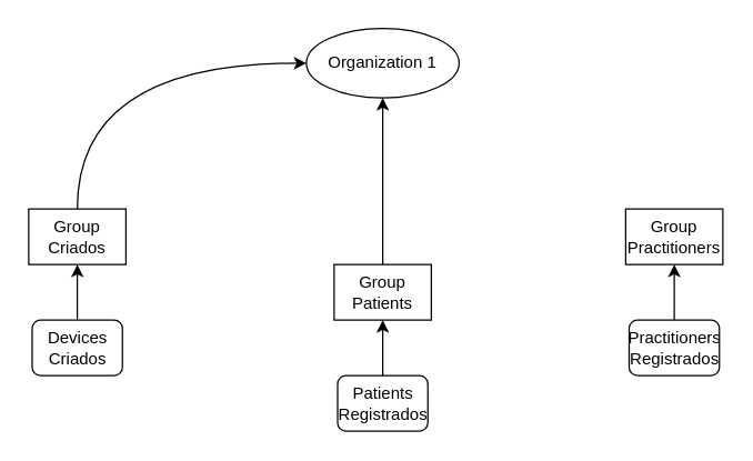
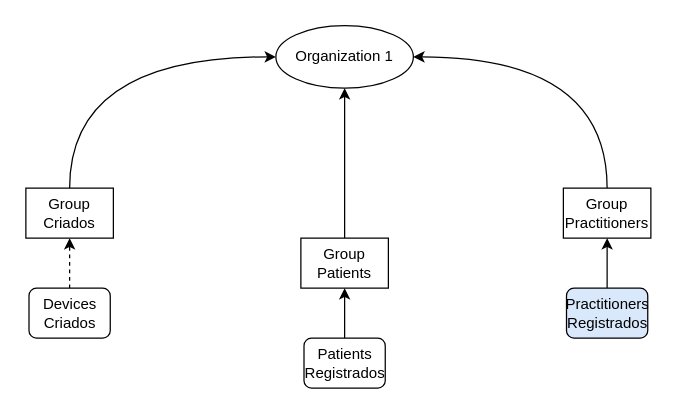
  <mxCell id="0" />
  <mxCell id="1" parent="0" />
  <mxCell id="2" value="Organization 1" style="ellipse;whiteSpace=wrap;html=1;" vertex="1" parent="1"><mxGeometry x="220" y="20" width="110" height="50" as="geometry" /></mxCell>
  <mxCell id="3" style="edgeStyle=orthogonalEdgeStyle;curved=1;html=1;exitX=0.5;exitY=0;exitDx=0;exitDy=0;entryX=0;entryY=0.5;entryDx=0;entryDy=0;" edge="1" parent="1" source="4" target="2"><mxGeometry relative="1" as="geometry" /></mxCell>
  <mxCell id="4" value="Group Criados" style="rounded=0;whiteSpace=wrap;html=1;" vertex="1" parent="1"><mxGeometry x="20" y="150" width="70" height="40" as="geometry" /></mxCell>
  <mxCell id="5" style="edgeStyle=orthogonalEdgeStyle;curved=1;html=1;exitX=0.5;exitY=0;exitDx=0;exitDy=0;entryX=0.5;entryY=1;entryDx=0;entryDy=0;" edge="1" parent="1" source="6" target="2"><mxGeometry relative="1" as="geometry" /></mxCell>
  <mxCell id="6" value="Group Patients" style="rounded=0;whiteSpace=wrap;html=1;" vertex="1" parent="1"><mxGeometry x="240" y="190" width="70" height="40" as="geometry" /></mxCell>
+ <mxCell id="7" style="edgeStyle=orthogonalEdgeStyle;curved=1;html=1;exitX=0.5;exitY=0;exitDx=0;exitDy=0;entryX=1;entryY=0.5;entryDx=0;entryDy=0;" edge="1" parent="1" source="8" target="2"><mxGeometry relative="1" as="geometry" /></mxCell>
  <mxCell id="8" value="Group Practitioners" style="rounded=0;whiteSpace=wrap;html=1;" vertex="1" parent="1"><mxGeometry x="450" y="150" width="70" height="40" as="geometry" /></mxCell>
- <mxCell id="9" style="edgeStyle=orthogonalEdgeStyle;curved=1;html=1;exitX=0.5;exitY=0;exitDx=0;exitDy=0;entryX=0.5;entryY=1;entryDx=0;entryDy=0;" edge="1" parent="1" source="10" target="4"><mxGeometry relative="1" as="geometry" /></mxCell>
+ <mxCell id="9" style="edgeStyle=orthogonalEdgeStyle;curved=1;html=1;exitX=0.5;exitY=0;exitDx=0;exitDy=0;entryX=0.5;entryY=1;entryDx=0;entryDy=0;dashed=1;" edge="1" parent="1" source="10" target="4"><mxGeometry relative="1" as="geometry" /></mxCell>
  <mxCell id="10" value="Devices Criados" style="rounded=1;whiteSpace=wrap;html=1;" vertex="1" parent="1"><mxGeometry x="22.5" y="230" width="65" height="40" as="geometry" /></mxCell>
  <mxCell id="11" style="edgeStyle=orthogonalEdgeStyle;curved=1;html=1;exitX=0.5;exitY=0;exitDx=0;exitDy=0;entryX=0.5;entryY=1;entryDx=0;entryDy=0;" edge="1" parent="1" source="12" target="8"><mxGeometry relative="1" as="geometry" /></mxCell>
- <mxCell id="12" value="Practitioners Registrados" style="rounded=1;whiteSpace=wrap;html=1;" vertex="1" parent="1"><mxGeometry x="452.5" y="230" width="65" height="40" as="geometry" /></mxCell>
+ <mxCell id="12" value="Practitioners Registrados" style="rounded=1;whiteSpace=wrap;html=1;fillColor=#dae8fc;" vertex="1" parent="1"><mxGeometry x="452.5" y="230" width="65" height="40" as="geometry" /></mxCell>
  <mxCell id="13" style="edgeStyle=orthogonalEdgeStyle;curved=1;html=1;exitX=0.5;exitY=0;exitDx=0;exitDy=0;entryX=0.5;entryY=1;entryDx=0;entryDy=0;" edge="1" parent="1" source="14" target="6"><mxGeometry relative="1" as="geometry" /></mxCell>
  <mxCell id="14" value="Patients Registrados" style="rounded=1;whiteSpace=wrap;html=1;" vertex="1" parent="1"><mxGeometry x="242.5" y="270" width="65" height="40" as="geometry" /></mxCell>
